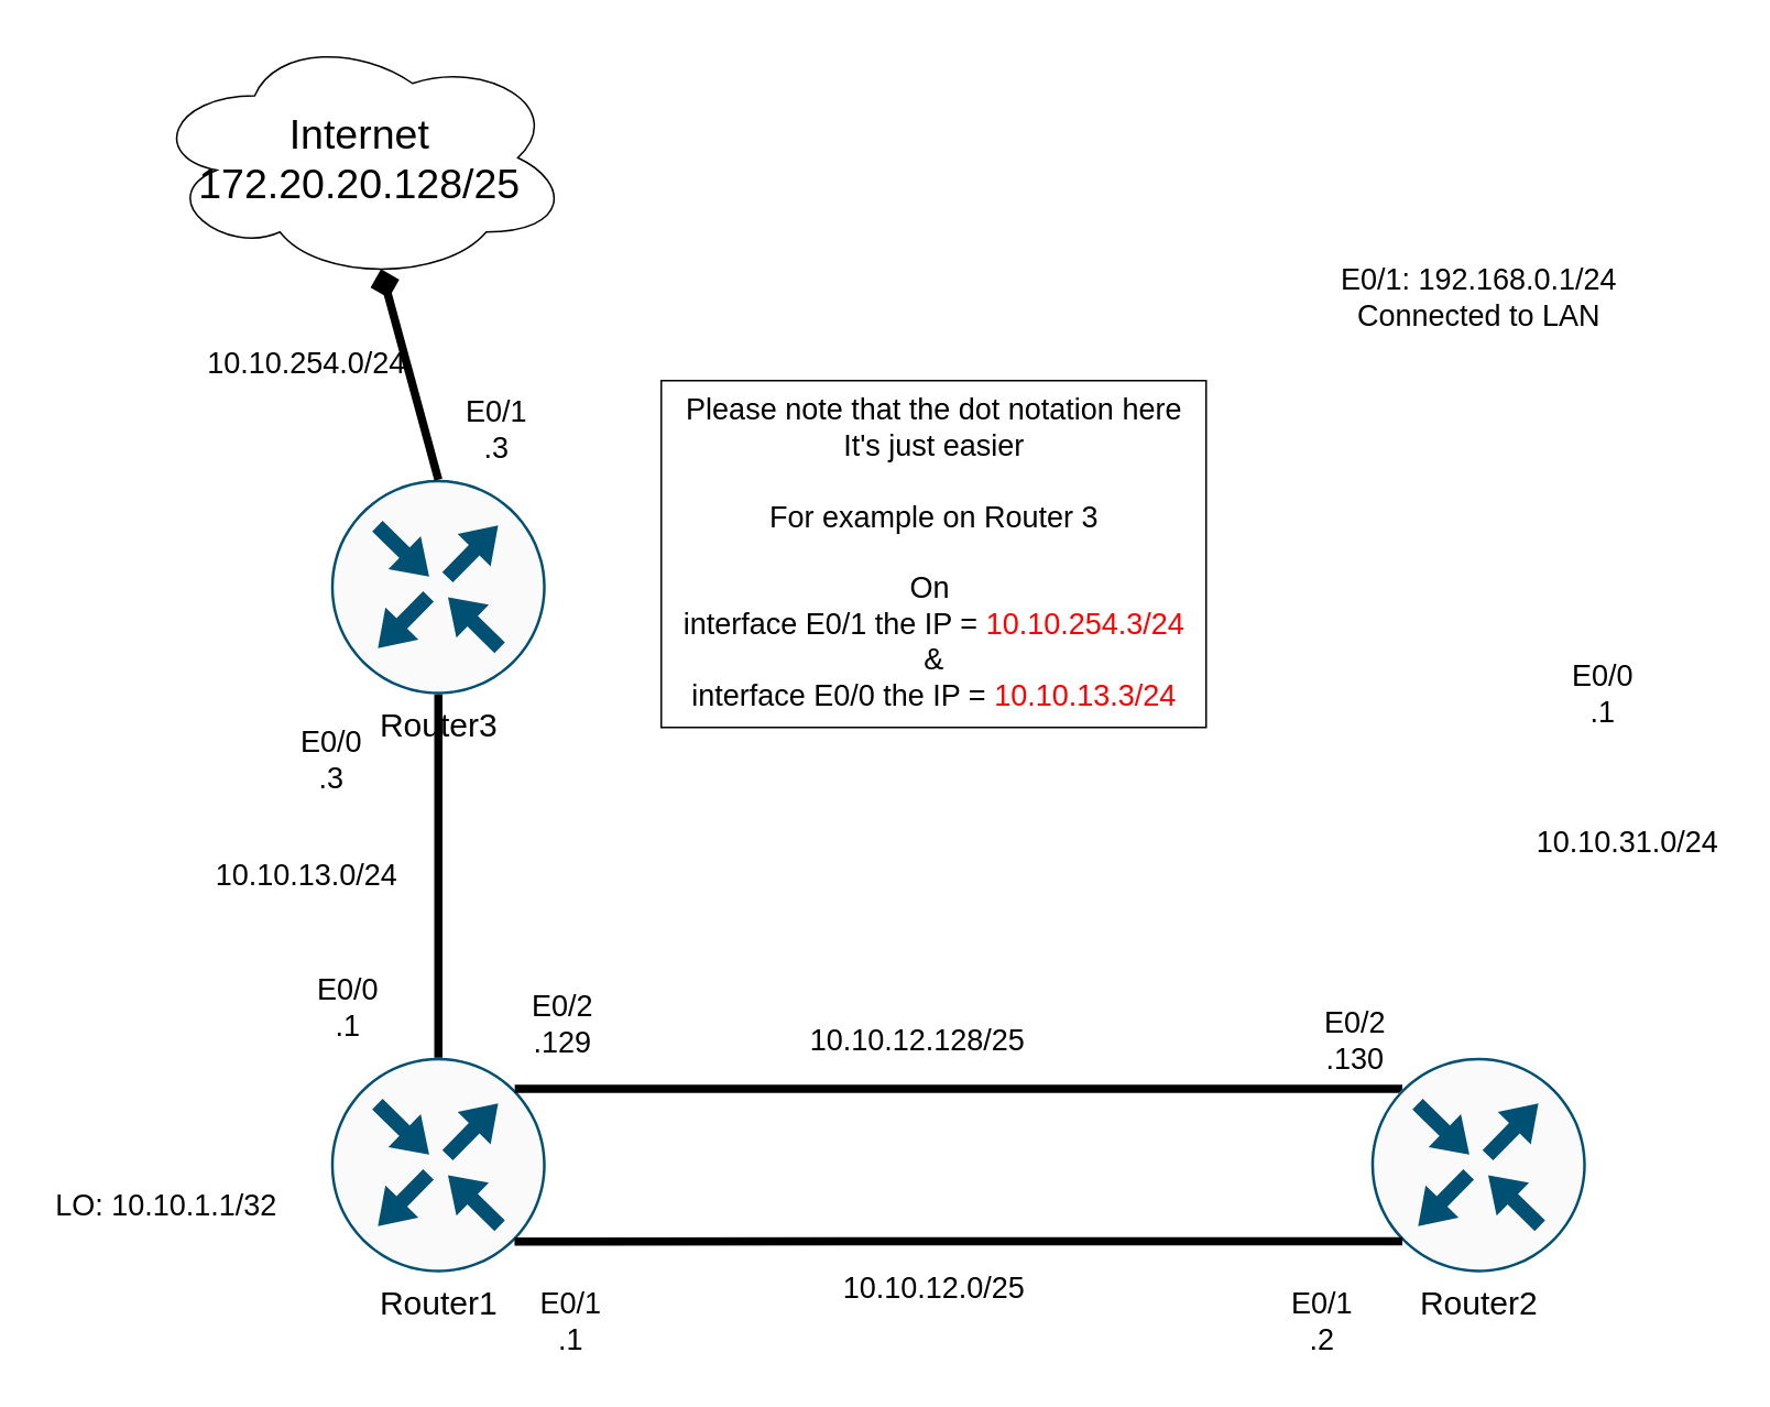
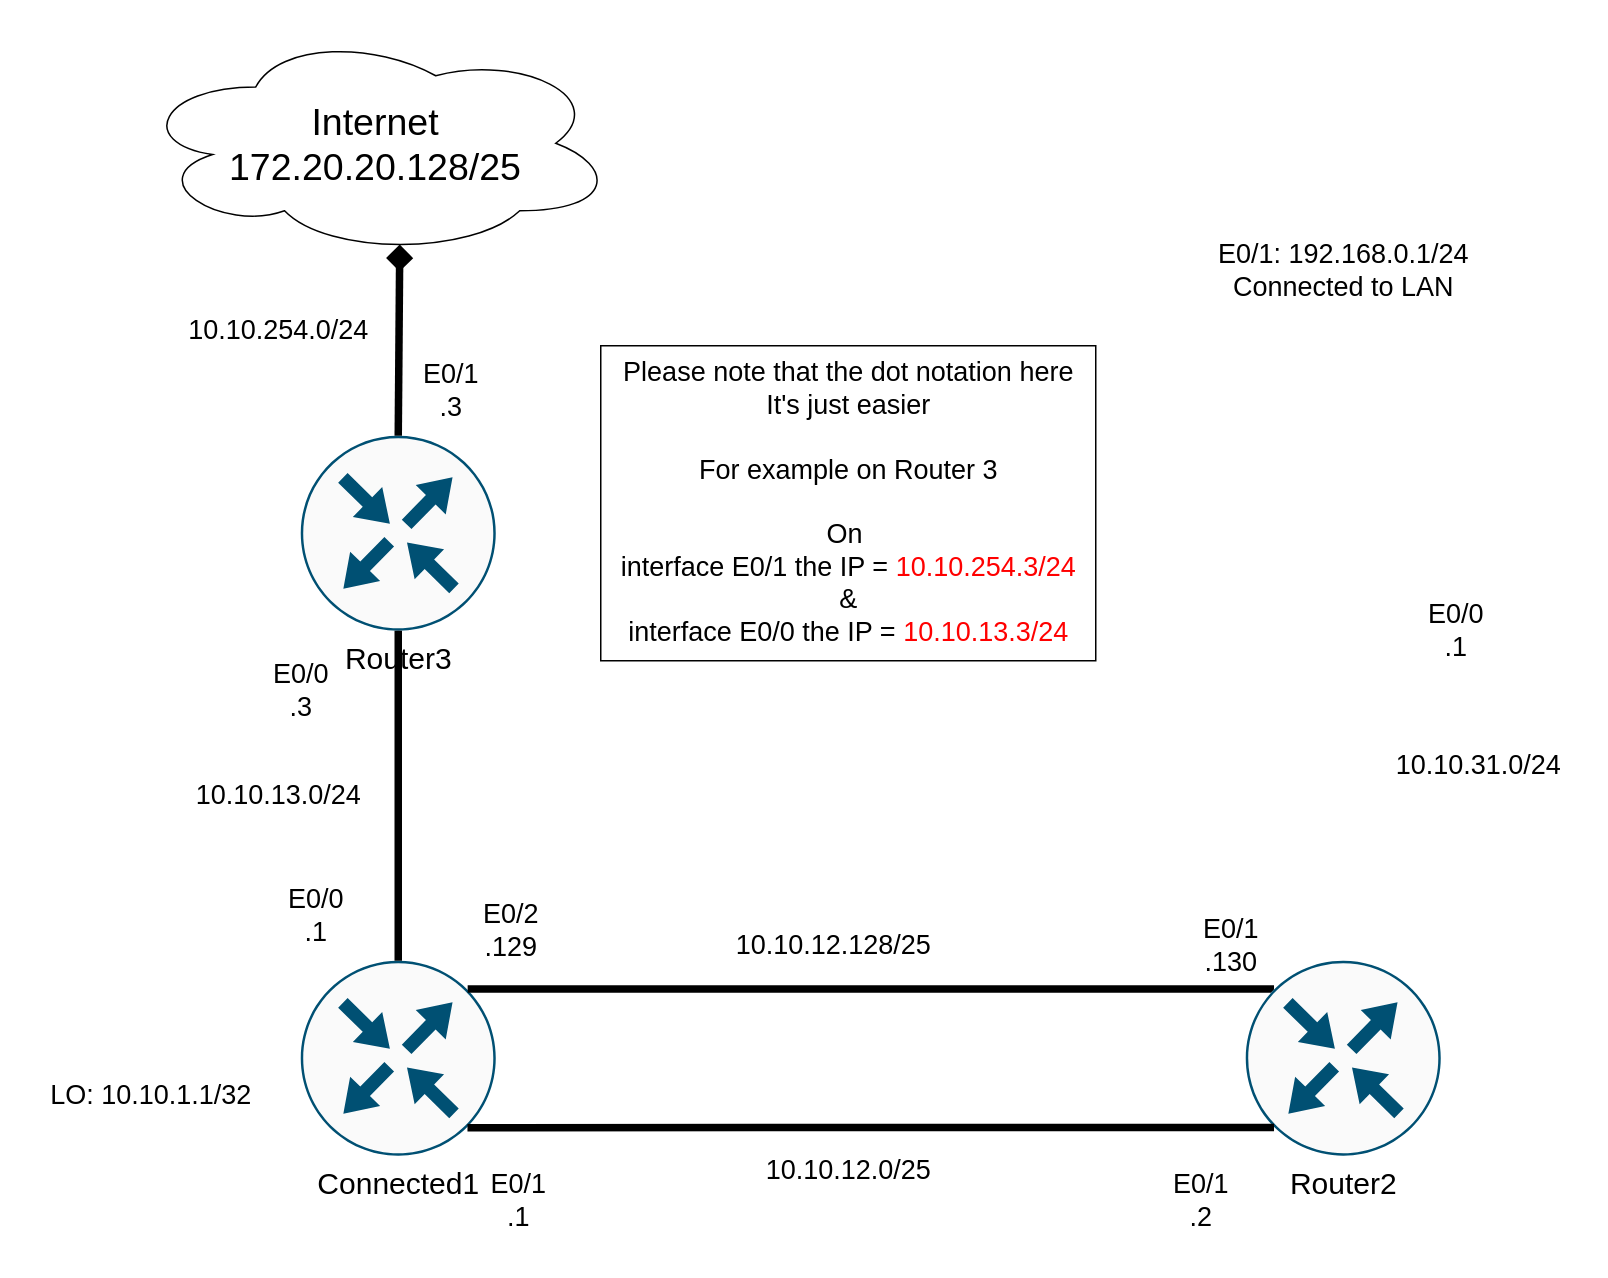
  <mxCell id="0" />
  <mxCell id="1" parent="0" />
- <mxCell id="2" value="&lt;font style=&quot;font-size: 25px;&quot;&gt;Internet&lt;/font&gt;&lt;div style=&quot;font-size: 25px;&quot;&gt;&lt;font style=&quot;font-size: 25px;&quot;&gt;172.20.20.128/25&lt;/font&gt;&lt;/div&gt;" style="ellipse;shape=cloud;whiteSpace=wrap;html=1;" vertex="1" parent="1"><mxGeometry x="90" y="20" width="255" height="150" as="geometry" /></mxCell>
+ <mxCell id="2" value="&lt;font style=&quot;font-size: 25px;&quot;&gt;Internet&lt;/font&gt;&lt;div style=&quot;font-size: 25px;&quot;&gt;&lt;font style=&quot;font-size: 25px;&quot;&gt;172.20.20.128/25&lt;/font&gt;&lt;/div&gt;" style="ellipse;shape=cloud;whiteSpace=wrap;html=1;" vertex="1" parent="1"><mxGeometry x="90" y="20" width="320" height="150" as="geometry" /></mxCell>
  <mxCell id="3" value="&lt;font style=&quot;font-size: 20px;&quot;&gt;Router3&lt;/font&gt;" style="sketch=0;points=[[0.5,0,0],[1,0.5,0],[0.5,1,0],[0,0.5,0],[0.145,0.145,0],[0.856,0.145,0],[0.855,0.856,0],[0.145,0.855,0]];verticalLabelPosition=bottom;html=1;verticalAlign=top;aspect=fixed;align=center;pointerEvents=1;shape=mxgraph.cisco19.rect;prIcon=router;fillColor=#FAFAFA;strokeColor=#005073;" vertex="1" parent="1"><mxGeometry x="200" y="290" width="130" height="130" as="geometry" /></mxCell>
- <mxCell id="4" value="&lt;font style=&quot;font-size: 20px;&quot;&gt;Router1&lt;/font&gt;" style="sketch=0;points=[[0.5,0,0],[1,0.5,0],[0.5,1,0],[0,0.5,0],[0.145,0.145,0],[0.856,0.145,0],[0.855,0.856,0],[0.145,0.855,0]];verticalLabelPosition=bottom;html=1;verticalAlign=top;aspect=fixed;align=center;pointerEvents=1;shape=mxgraph.cisco19.rect;prIcon=router;fillColor=#FAFAFA;strokeColor=#005073;" vertex="1" parent="1"><mxGeometry x="200" y="640" width="130" height="130" as="geometry" /></mxCell>
+ <mxCell id="4" value="&lt;font style=&quot;font-size: 20px;&quot;&gt;Connected1&lt;/font&gt;" style="sketch=0;points=[[0.5,0,0],[1,0.5,0],[0.5,1,0],[0,0.5,0],[0.145,0.145,0],[0.856,0.145,0],[0.855,0.856,0],[0.145,0.855,0]];verticalLabelPosition=bottom;html=1;verticalAlign=top;aspect=fixed;align=center;pointerEvents=1;shape=mxgraph.cisco19.rect;prIcon=router;fillColor=#FAFAFA;strokeColor=#005073;" vertex="1" parent="1"><mxGeometry x="200" y="640" width="130" height="130" as="geometry" /></mxCell>
  <mxCell id="5" value="" style="endArrow=diamond;html=1;rounded=0;entryX=0.55;entryY=0.95;entryDx=0;entryDy=0;entryPerimeter=0;exitX=0.5;exitY=0;exitDx=0;exitDy=0;exitPerimeter=0;strokeWidth=5;" edge="1" parent="1" source="3" target="2"><mxGeometry width="50" height="50" relative="1" as="geometry"><mxPoint x="310" y="340" as="sourcePoint" /><mxPoint x="490" y="160" as="targetPoint" /></mxGeometry></mxCell>
  <mxCell id="6" value="" style="endArrow=none;html=1;rounded=0;entryX=0.5;entryY=1;entryDx=0;entryDy=0;entryPerimeter=0;exitX=0.5;exitY=0;exitDx=0;exitDy=0;exitPerimeter=0;strokeWidth=5;" edge="1" parent="1" source="4" target="3"><mxGeometry width="50" height="50" relative="1" as="geometry"><mxPoint x="510" y="527" as="sourcePoint" /><mxPoint x="511" y="400" as="targetPoint" /></mxGeometry></mxCell>
  <mxCell id="7" value="" style="endArrow=none;html=1;rounded=0;exitX=0.856;exitY=0.145;exitDx=0;exitDy=0;exitPerimeter=0;strokeWidth=5;entryX=0.145;entryY=0.145;entryDx=0;entryDy=0;entryPerimeter=0;" edge="1" parent="1" source="4" target="8"><mxGeometry width="50" height="50" relative="1" as="geometry"><mxPoint x="530" y="670" as="sourcePoint" /><mxPoint x="770" y="660" as="targetPoint" /></mxGeometry></mxCell>
  <mxCell id="8" value="&lt;font style=&quot;font-size: 20px;&quot;&gt;Router2&lt;/font&gt;" style="sketch=0;points=[[0.5,0,0],[1,0.5,0],[0.5,1,0],[0,0.5,0],[0.145,0.145,0],[0.856,0.145,0],[0.855,0.856,0],[0.145,0.855,0]];verticalLabelPosition=bottom;html=1;verticalAlign=top;aspect=fixed;align=center;pointerEvents=1;shape=mxgraph.cisco19.rect;prIcon=router;fillColor=#FAFAFA;strokeColor=#005073;" vertex="1" parent="1"><mxGeometry x="830" y="640" width="130" height="130" as="geometry" /></mxCell>
  <mxCell id="9" value="" style="endArrow=none;html=1;rounded=0;exitX=0.855;exitY=0.856;exitDx=0;exitDy=0;exitPerimeter=0;strokeWidth=5;entryX=0.145;entryY=0.855;entryDx=0;entryDy=0;entryPerimeter=0;" edge="1" parent="1" source="4" target="8"><mxGeometry width="50" height="50" relative="1" as="geometry"><mxPoint x="345" y="780" as="sourcePoint" /><mxPoint x="883" y="780" as="targetPoint" /></mxGeometry></mxCell>
  <mxCell id="10" value="&lt;font style=&quot;font-size: 18px;&quot;&gt;E0/1&lt;/font&gt;&lt;div style=&quot;font-size: 18px;&quot;&gt;&lt;font style=&quot;font-size: 18px;&quot;&gt;.3&lt;/font&gt;&lt;/div&gt;" style="text;html=1;align=center;verticalAlign=middle;resizable=0;points=[];autosize=1;strokeColor=none;fillColor=none;" vertex="1" parent="1"><mxGeometry x="270" y="230" width="60" height="60" as="geometry" /></mxCell>
  <mxCell id="11" value="&lt;font style=&quot;font-size: 18px;&quot;&gt;E0/0&lt;/font&gt;&lt;div style=&quot;font-size: 18px;&quot;&gt;&lt;font style=&quot;font-size: 18px;&quot;&gt;.3&lt;/font&gt;&lt;/div&gt;" style="text;html=1;align=center;verticalAlign=middle;resizable=0;points=[];autosize=1;strokeColor=none;fillColor=none;" vertex="1" parent="1"><mxGeometry x="170" y="430" width="60" height="60" as="geometry" /></mxCell>
  <mxCell id="12" value="&lt;span style=&quot;font-size: 18px;&quot;&gt;10.10.254.0/24&lt;/span&gt;" style="text;html=1;align=center;verticalAlign=middle;resizable=0;points=[];autosize=1;strokeColor=none;fillColor=none;" vertex="1" parent="1"><mxGeometry x="115" y="200" width="140" height="40" as="geometry" /></mxCell>
  <mxCell id="13" value="&lt;span style=&quot;font-size: 18px;&quot;&gt;10.10.13.0/24&lt;/span&gt;" style="text;html=1;align=center;verticalAlign=middle;resizable=0;points=[];autosize=1;strokeColor=none;fillColor=none;" vertex="1" parent="1"><mxGeometry x="120" y="510" width="130" height="40" as="geometry" /></mxCell>
  <mxCell id="14" value="&lt;font style=&quot;font-size: 18px;&quot;&gt;E0/0&lt;/font&gt;&lt;div style=&quot;font-size: 18px;&quot;&gt;&lt;font style=&quot;font-size: 18px;&quot;&gt;.1&lt;/font&gt;&lt;/div&gt;" style="text;html=1;align=center;verticalAlign=middle;resizable=0;points=[];autosize=1;strokeColor=none;fillColor=none;" vertex="1" parent="1"><mxGeometry x="180" y="580" width="60" height="60" as="geometry" /></mxCell>
  <mxCell id="15" value="&lt;font style=&quot;font-size: 18px;&quot;&gt;E0/2&lt;/font&gt;&lt;div style=&quot;font-size: 18px;&quot;&gt;&lt;font style=&quot;font-size: 18px;&quot;&gt;.129&lt;/font&gt;&lt;/div&gt;" style="text;html=1;align=center;verticalAlign=middle;resizable=0;points=[];autosize=1;strokeColor=none;fillColor=none;" vertex="1" parent="1"><mxGeometry x="310" y="590" width="60" height="60" as="geometry" /></mxCell>
  <mxCell id="16" value="&lt;font style=&quot;font-size: 18px;&quot;&gt;E0/1&lt;/font&gt;&lt;div style=&quot;font-size: 18px;&quot;&gt;&lt;font style=&quot;font-size: 18px;&quot;&gt;.1&lt;/font&gt;&lt;/div&gt;" style="text;html=1;align=center;verticalAlign=middle;resizable=0;points=[];autosize=1;strokeColor=none;fillColor=none;" vertex="1" parent="1"><mxGeometry x="315" y="770" width="60" height="60" as="geometry" /></mxCell>
  <mxCell id="17" value="&lt;span style=&quot;font-size: 18px;&quot;&gt;LO: 10.10.1.1/32&lt;/span&gt;" style="text;html=1;align=center;verticalAlign=middle;resizable=0;points=[];autosize=1;strokeColor=none;fillColor=none;" vertex="1" parent="1"><mxGeometry x="20" y="710" width="160" height="40" as="geometry" /></mxCell>
  <mxCell id="18" value="&lt;span style=&quot;font-size: 18px;&quot;&gt;10.10.12.128/25&lt;/span&gt;" style="text;html=1;align=center;verticalAlign=middle;resizable=0;points=[];autosize=1;strokeColor=none;fillColor=none;" vertex="1" parent="1"><mxGeometry x="480" y="610" width="150" height="40" as="geometry" /></mxCell>
  <mxCell id="19" value="&lt;span style=&quot;font-size: 18px;&quot;&gt;10.10.12.0/25&lt;/span&gt;" style="text;html=1;align=center;verticalAlign=middle;resizable=0;points=[];autosize=1;strokeColor=none;fillColor=none;" vertex="1" parent="1"><mxGeometry x="500" y="760" width="130" height="40" as="geometry" /></mxCell>
- <mxCell id="20" value="&lt;font style=&quot;font-size: 18px;&quot;&gt;E0/2&lt;/font&gt;&lt;div style=&quot;font-size: 18px;&quot;&gt;&lt;font style=&quot;font-size: 18px;&quot;&gt;.130&lt;/font&gt;&lt;/div&gt;" style="text;html=1;align=center;verticalAlign=middle;resizable=0;points=[];autosize=1;strokeColor=none;fillColor=none;" vertex="1" parent="1"><mxGeometry x="790" y="600" width="60" height="60" as="geometry" /></mxCell>
+ <mxCell id="20" value="&lt;font style=&quot;font-size: 18px;&quot;&gt;E0/1&lt;/font&gt;&lt;div style=&quot;font-size: 18px;&quot;&gt;&lt;font style=&quot;font-size: 18px;&quot;&gt;.130&lt;/font&gt;&lt;/div&gt;" style="text;html=1;align=center;verticalAlign=middle;resizable=0;points=[];autosize=1;strokeColor=none;fillColor=none;" vertex="1" parent="1"><mxGeometry x="790" y="600" width="60" height="60" as="geometry" /></mxCell>
  <mxCell id="21" value="&lt;font style=&quot;font-size: 18px;&quot;&gt;E0/1&lt;/font&gt;&lt;div style=&quot;font-size: 18px;&quot;&gt;&lt;font style=&quot;font-size: 18px;&quot;&gt;.2&lt;/font&gt;&lt;/div&gt;" style="text;html=1;align=center;verticalAlign=middle;resizable=0;points=[];autosize=1;strokeColor=none;fillColor=none;" vertex="1" parent="1"><mxGeometry x="770" y="770" width="60" height="60" as="geometry" /></mxCell>
  <mxCell id="22" value="&lt;span style=&quot;font-size: 18px;&quot;&gt;10.10.31.0/24&lt;/span&gt;" style="text;html=1;align=center;verticalAlign=middle;resizable=0;points=[];autosize=1;strokeColor=none;fillColor=none;" vertex="1" parent="1"><mxGeometry x="920" y="490" width="130" height="40" as="geometry" /></mxCell>
  <mxCell id="23" value="&lt;font style=&quot;font-size: 18px;&quot;&gt;E0/0&lt;/font&gt;&lt;div style=&quot;font-size: 18px;&quot;&gt;&lt;font style=&quot;font-size: 18px;&quot;&gt;.1&lt;/font&gt;&lt;/div&gt;" style="text;html=1;align=center;verticalAlign=middle;resizable=0;points=[];autosize=1;strokeColor=none;fillColor=none;" vertex="1" parent="1"><mxGeometry x="940" y="390" width="60" height="60" as="geometry" /></mxCell>
  <mxCell id="24" value="&lt;font style=&quot;font-size: 18px;&quot;&gt;E0/1: 192.168.0.1/24&lt;/font&gt;&lt;div&gt;&lt;font style=&quot;font-size: 18px;&quot;&gt;Connected to LAN&lt;/font&gt;&lt;/div&gt;" style="text;html=1;align=center;verticalAlign=middle;resizable=0;points=[];autosize=1;strokeColor=none;fillColor=none;strokeWidth=2;" vertex="1" parent="1"><mxGeometry x="800" y="150" width="190" height="60" as="geometry" /></mxCell>
  <mxCell id="25" value="&lt;span style=&quot;font-size: 18px;&quot;&gt;Please note that the dot notation here&lt;/span&gt;&lt;div&gt;&lt;span style=&quot;font-size: 18px;&quot;&gt;It's just easier&lt;/span&gt;&lt;/div&gt;&lt;div&gt;&lt;span style=&quot;font-size: 18px;&quot;&gt;&lt;br&gt;&lt;/span&gt;&lt;/div&gt;&lt;div&gt;&lt;span style=&quot;font-size: 18px;&quot;&gt;For example on Router 3&lt;/span&gt;&lt;/div&gt;&lt;div&gt;&lt;span style=&quot;font-size: 18px;&quot;&gt;&lt;br&gt;&lt;/span&gt;&lt;/div&gt;&lt;div&gt;&lt;span style=&quot;font-size: 18px;&quot;&gt;On&amp;nbsp;&lt;/span&gt;&lt;/div&gt;&lt;div&gt;&lt;span style=&quot;font-size: 18px;&quot;&gt;interface E0/1 the IP = &lt;font color=&quot;#ff0000&quot;&gt;10.10.254.3/24&lt;/font&gt;&lt;/span&gt;&lt;/div&gt;&lt;div&gt;&lt;span style=&quot;font-size: 18px;&quot;&gt;&amp;amp;&lt;/span&gt;&lt;/div&gt;&lt;div&gt;&lt;span style=&quot;font-size: 18px;&quot;&gt;interface E0/0 the IP = &lt;font color=&quot;#ff0000&quot;&gt;10.10.13.3/24&lt;/font&gt;&lt;/span&gt;&lt;/div&gt;" style="text;html=1;align=center;verticalAlign=middle;resizable=0;points=[];autosize=1;strokeColor=default;fillColor=none;" vertex="1" parent="1"><mxGeometry x="400" y="230" width="330" height="210" as="geometry" /></mxCell>
